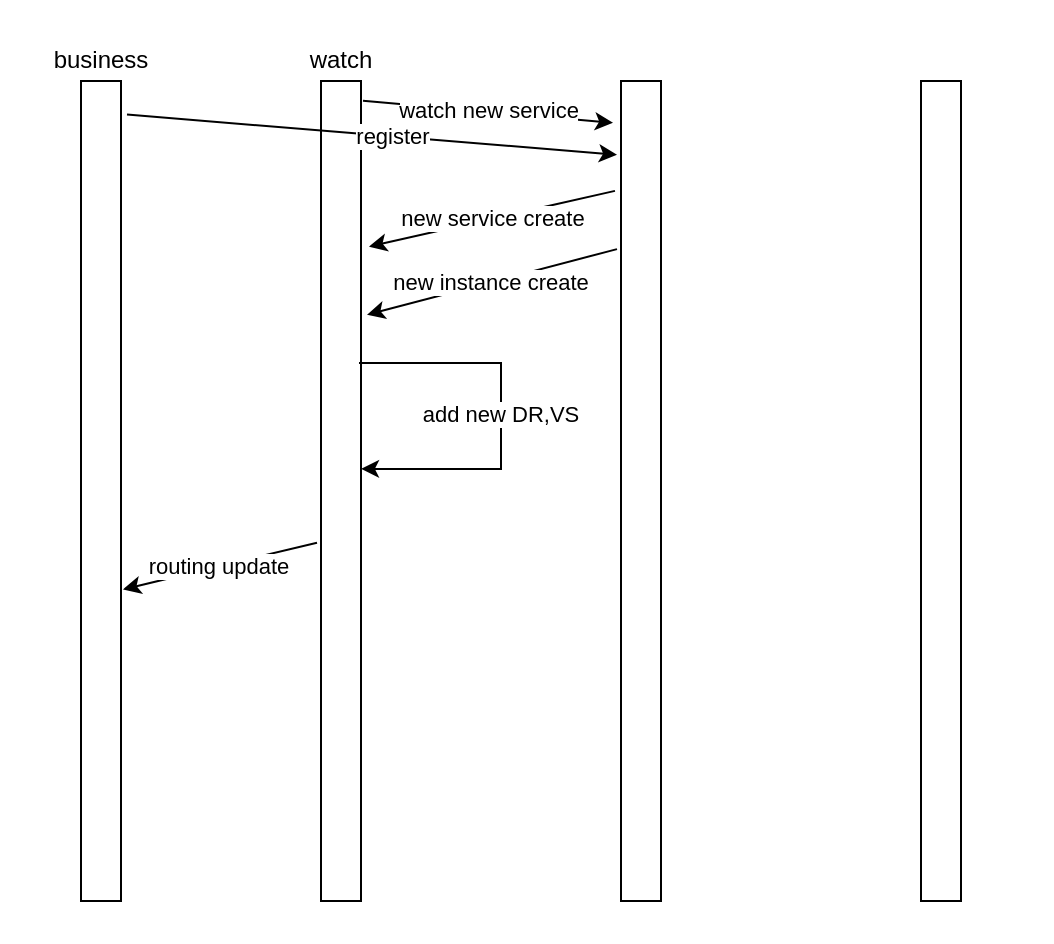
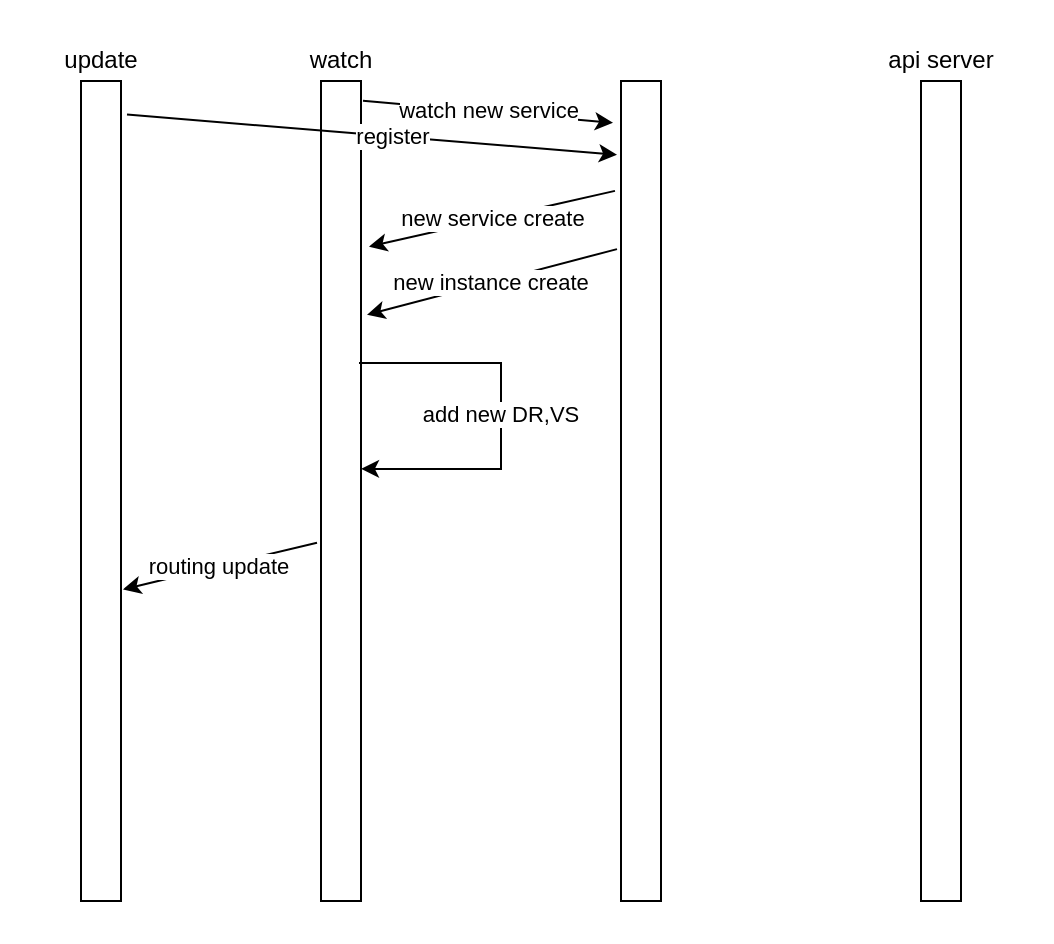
  <mxCell id="0" />
  <mxCell id="1" parent="0" />
  <mxCell id="2" value="" style="rounded=0;whiteSpace=wrap;html=1;" vertex="1" parent="1"><mxGeometry x="160" y="40" width="20" height="410" as="geometry" /></mxCell>
  <mxCell id="3" value="" style="rounded=0;whiteSpace=wrap;html=1;" vertex="1" parent="1"><mxGeometry x="460" y="40" width="20" height="410" as="geometry" /></mxCell>
  <mxCell id="4" value="watch" style="text;html=1;align=center;verticalAlign=middle;resizable=0;points=[];autosize=1;strokeColor=none;fillColor=none;" vertex="1" parent="1"><mxGeometry x="150" y="20" width="40" height="20" as="geometry" /></mxCell>
+ <mxCell id="5" value="api server" style="text;html=1;align=center;verticalAlign=middle;resizable=0;points=[];autosize=1;strokeColor=none;fillColor=none;" vertex="1" parent="1"><mxGeometry x="435" y="20" width="70" height="20" as="geometry" /></mxCell>
  <mxCell id="6" value="" style="rounded=0;whiteSpace=wrap;html=1;" vertex="1" parent="1"><mxGeometry x="310" y="40" width="20" height="410" as="geometry" /></mxCell>
  <mxCell id="7" value="" style="rounded=0;whiteSpace=wrap;html=1;" vertex="1" parent="1"><mxGeometry x="40" y="40" width="20" height="410" as="geometry" /></mxCell>
- <mxCell id="8" value="business" style="text;html=1;align=center;verticalAlign=middle;resizable=0;points=[];autosize=1;strokeColor=none;fillColor=none;" vertex="1" parent="1"><mxGeometry x="20" y="20" width="60" height="20" as="geometry" /></mxCell>
+ <mxCell id="8" value="update" style="text;html=1;align=center;verticalAlign=middle;resizable=0;points=[];autosize=1;strokeColor=none;fillColor=none;" vertex="1" parent="1"><mxGeometry x="20" y="20" width="60" height="20" as="geometry" /></mxCell>
  <mxCell id="9" value="" style="endArrow=classic;html=1;rounded=0;exitX=1.15;exitY=0.041;exitDx=0;exitDy=0;exitPerimeter=0;entryX=-0.1;entryY=0.09;entryDx=0;entryDy=0;entryPerimeter=0;" edge="1" parent="1" source="7" target="6"><mxGeometry width="50" height="50" relative="1" as="geometry"><mxPoint x="220" y="200" as="sourcePoint" /><mxPoint x="270" y="150" as="targetPoint" /></mxGeometry></mxCell>
  <mxCell id="10" value="register" style="edgeLabel;html=1;align=center;verticalAlign=middle;resizable=0;points=[];" vertex="1" connectable="0" parent="9"><mxGeometry x="0.086" relative="1" as="geometry"><mxPoint as="offset" /></mxGeometry></mxCell>
  <mxCell id="11" value="watch new service" style="endArrow=classic;html=1;rounded=0;exitX=1.05;exitY=0.024;exitDx=0;exitDy=0;exitPerimeter=0;entryX=-0.2;entryY=0.051;entryDx=0;entryDy=0;entryPerimeter=0;" edge="1" parent="1" source="2" target="6"><mxGeometry width="50" height="50" relative="1" as="geometry"><mxPoint x="220" y="200" as="sourcePoint" /><mxPoint x="270" y="150" as="targetPoint" /></mxGeometry></mxCell>
  <mxCell id="12" value="new service create" style="endArrow=classic;html=1;rounded=0;exitX=-0.15;exitY=0.134;exitDx=0;exitDy=0;exitPerimeter=0;entryX=1.2;entryY=0.202;entryDx=0;entryDy=0;entryPerimeter=0;" edge="1" parent="1" source="6" target="2"><mxGeometry width="50" height="50" relative="1" as="geometry"><mxPoint x="220" y="200" as="sourcePoint" /><mxPoint x="270" y="150" as="targetPoint" /></mxGeometry></mxCell>
  <mxCell id="13" value="new instance create" style="endArrow=classic;html=1;rounded=0;exitX=-0.1;exitY=0.205;exitDx=0;exitDy=0;exitPerimeter=0;entryX=1.15;entryY=0.285;entryDx=0;entryDy=0;entryPerimeter=0;" edge="1" parent="1" source="6" target="2"><mxGeometry width="50" height="50" relative="1" as="geometry"><mxPoint x="220" y="290" as="sourcePoint" /><mxPoint x="270" y="240" as="targetPoint" /></mxGeometry></mxCell>
  <mxCell id="14" value="add new DR,VS" style="endArrow=classic;html=1;rounded=0;exitX=0.95;exitY=0.344;exitDx=0;exitDy=0;exitPerimeter=0;entryX=1;entryY=0.473;entryDx=0;entryDy=0;entryPerimeter=0;elbow=vertical;" edge="1" parent="1" source="2" target="2"><mxGeometry width="50" height="50" relative="1" as="geometry"><mxPoint x="220" y="290" as="sourcePoint" /><mxPoint x="450" y="210" as="targetPoint" /><Array as="points"><mxPoint x="250" y="181" /><mxPoint x="250" y="210" /><mxPoint x="250" y="234" /></Array></mxGeometry></mxCell>
  <mxCell id="15" value="routing update" style="endArrow=classic;html=1;rounded=0;exitX=-0.1;exitY=0.563;exitDx=0;exitDy=0;exitPerimeter=0;entryX=1.05;entryY=0.62;entryDx=0;entryDy=0;entryPerimeter=0;" edge="1" parent="1" source="2" target="7"><mxGeometry width="50" height="50" relative="1" as="geometry"><mxPoint x="220" y="290" as="sourcePoint" /><mxPoint x="270" y="240" as="targetPoint" /></mxGeometry></mxCell>
